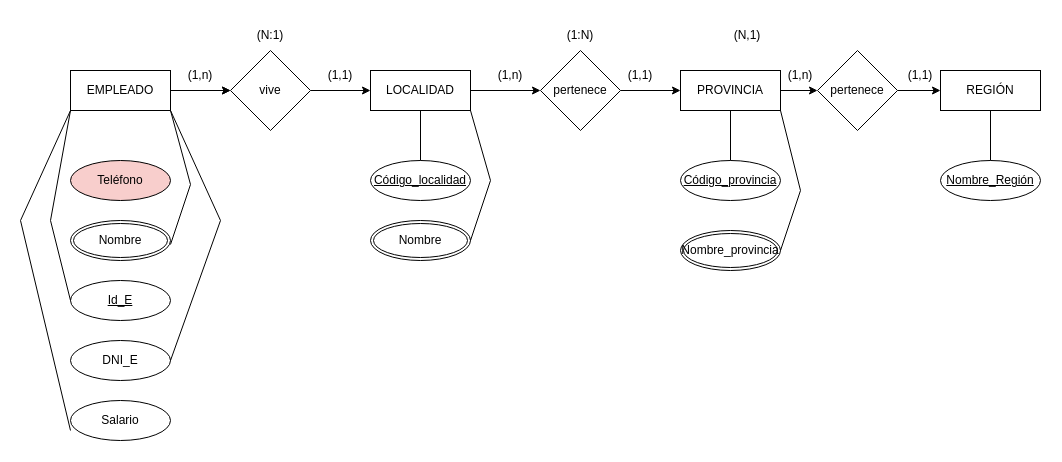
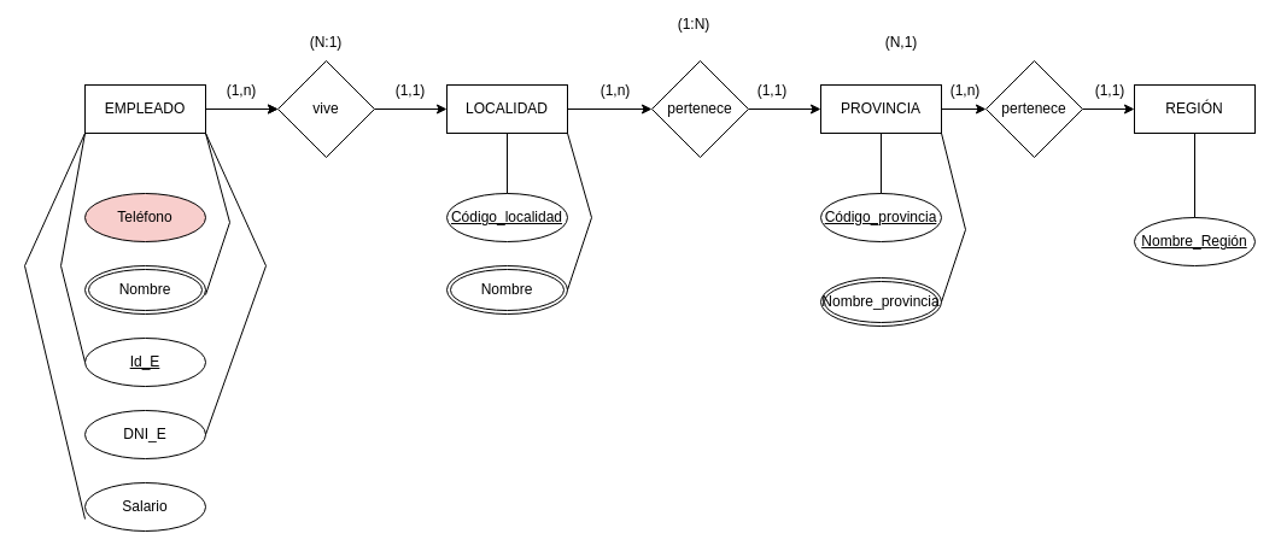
  <mxCell id="0" />
  <mxCell id="1" parent="0" />
  <mxCell id="2" value="REGIÓN" style="whiteSpace=wrap;html=1;align=center;" parent="1" vertex="1"><mxGeometry x="940" y="70" width="100" height="40" as="geometry" /></mxCell>
  <mxCell id="3" value="" style="edgeStyle=orthogonalEdgeStyle;rounded=0;orthogonalLoop=1;jettySize=auto;html=1;" parent="1" source="4" target="15" edge="1"><mxGeometry relative="1" as="geometry" /></mxCell>
  <mxCell id="4" value="PROVINCIA" style="whiteSpace=wrap;html=1;align=center;" parent="1" vertex="1"><mxGeometry x="680" y="70" width="100" height="40" as="geometry" /></mxCell>
  <mxCell id="5" value="" style="edgeStyle=orthogonalEdgeStyle;rounded=0;orthogonalLoop=1;jettySize=auto;html=1;" parent="1" source="6" target="13" edge="1"><mxGeometry relative="1" as="geometry" /></mxCell>
  <mxCell id="6" value="LOCALIDAD" style="whiteSpace=wrap;html=1;align=center;" parent="1" vertex="1"><mxGeometry x="370" y="70" width="100" height="40" as="geometry" /></mxCell>
  <mxCell id="7" value="" style="edgeStyle=orthogonalEdgeStyle;rounded=0;orthogonalLoop=1;jettySize=auto;html=1;" parent="1" source="11" target="6" edge="1"><mxGeometry relative="1" as="geometry" /></mxCell>
  <mxCell id="8" value="" style="edgeStyle=orthogonalEdgeStyle;rounded=0;orthogonalLoop=1;jettySize=auto;html=1;" parent="1" source="9" target="11" edge="1"><mxGeometry relative="1" as="geometry" /></mxCell>
  <mxCell id="9" value="EMPLEADO" style="whiteSpace=wrap;html=1;align=center;" parent="1" vertex="1"><mxGeometry y="70" width="100" height="40" as="geometry" x="70" /></mxCell>
  <mxCell id="10" value="" style="edgeStyle=orthogonalEdgeStyle;rounded=0;orthogonalLoop=1;jettySize=auto;html=1;" parent="1" source="9" target="11" edge="1"><mxGeometry relative="1" as="geometry"><mxPoint x="190" y="90" as="sourcePoint" /><mxPoint x="310" y="90" as="targetPoint" /></mxGeometry></mxCell>
  <mxCell id="11" value="vive" style="rhombus;whiteSpace=wrap;html=1;" parent="1" vertex="1"><mxGeometry x="230" y="50" width="80" height="80" as="geometry" /></mxCell>
  <mxCell id="12" value="" style="edgeStyle=orthogonalEdgeStyle;rounded=0;orthogonalLoop=1;jettySize=auto;html=1;entryX=0;entryY=0.5;entryDx=0;entryDy=0;" parent="1" source="13" target="4" edge="1"><mxGeometry relative="1" as="geometry" /></mxCell>
  <mxCell id="13" value="pertenece" style="rhombus;whiteSpace=wrap;html=1;" parent="1" vertex="1"><mxGeometry x="540" y="50" width="80" height="80" as="geometry" /></mxCell>
  <mxCell id="14" value="" style="edgeStyle=orthogonalEdgeStyle;rounded=0;orthogonalLoop=1;jettySize=auto;html=1;" parent="1" source="15" target="2" edge="1"><mxGeometry relative="1" as="geometry" /></mxCell>
  <mxCell id="15" value="pertenece" style="rhombus;whiteSpace=wrap;html=1;" parent="1" vertex="1"><mxGeometry x="817" y="50" width="80" height="80" as="geometry" /></mxCell>
- <mxCell id="16" value="Nombre_Región" style="ellipse;whiteSpace=wrap;html=1;align=center;fontStyle=4;" parent="1" vertex="1"><mxGeometry x="940" y="160" width="100" height="40" as="geometry" /></mxCell>
+ <mxCell id="16" value="Nombre_Región" style="ellipse;whiteSpace=wrap;html=1;align=center;fontStyle=4;" parent="1" vertex="1"><mxGeometry x="940" y="180" width="100" height="40" as="geometry" /></mxCell>
  <mxCell id="17" value="" style="endArrow=none;html=1;rounded=0;entryX=0.5;entryY=0;entryDx=0;entryDy=0;exitX=0.5;exitY=1;exitDx=0;exitDy=0;" parent="1" source="2" target="16" edge="1"><mxGeometry width="50" height="50" relative="1" as="geometry"><mxPoint x="560" y="230" as="sourcePoint" /><mxPoint x="610" y="180" as="targetPoint" /></mxGeometry></mxCell>
  <mxCell id="18" value="Código_provincia" style="ellipse;whiteSpace=wrap;html=1;align=center;fontStyle=4;" parent="1" vertex="1"><mxGeometry x="680" y="160" width="100" height="40" as="geometry" /></mxCell>
  <mxCell id="19" value="" style="endArrow=none;html=1;rounded=0;entryX=0.5;entryY=0;entryDx=0;entryDy=0;exitX=0.5;exitY=1;exitDx=0;exitDy=0;" parent="1" source="4" target="18" edge="1"><mxGeometry width="50" height="50" relative="1" as="geometry"><mxPoint x="560" y="230" as="sourcePoint" /><mxPoint x="610" y="180" as="targetPoint" /></mxGeometry></mxCell>
  <mxCell id="20" value="Código_localidad" style="ellipse;whiteSpace=wrap;html=1;align=center;fontStyle=4;" parent="1" vertex="1"><mxGeometry x="370" y="160" width="100" height="40" as="geometry" /></mxCell>
  <mxCell id="21" value="" style="endArrow=none;html=1;rounded=0;entryX=0.5;entryY=1;entryDx=0;entryDy=0;exitX=0.5;exitY=0;exitDx=0;exitDy=0;" parent="1" source="20" target="6" edge="1"><mxGeometry width="50" height="50" relative="1" as="geometry"><mxPoint x="740" y="120" as="sourcePoint" /><mxPoint x="740" y="170" as="targetPoint" /></mxGeometry></mxCell>
  <mxCell id="22" value="Nombre" style="ellipse;shape=doubleEllipse;margin=3;whiteSpace=wrap;html=1;align=center;" parent="1" vertex="1"><mxGeometry x="370" y="220" width="100" height="40" as="geometry" /></mxCell>
  <mxCell id="23" value="" style="endArrow=none;html=1;rounded=0;entryX=1;entryY=0.5;entryDx=0;entryDy=0;exitX=1;exitY=1;exitDx=0;exitDy=0;" parent="1" source="6" target="22" edge="1"><mxGeometry width="50" height="50" relative="1" as="geometry"><mxPoint x="750" y="130" as="sourcePoint" /><mxPoint x="750" y="180" as="targetPoint" /><Array as="points"><mxPoint x="490" y="180" /></Array></mxGeometry></mxCell>
  <mxCell id="24" value="Nombre_provincia" style="ellipse;shape=doubleEllipse;margin=3;whiteSpace=wrap;html=1;align=center;" parent="1" vertex="1"><mxGeometry x="680" y="230" width="100" height="40" as="geometry" /></mxCell>
  <mxCell id="25" value="" style="endArrow=none;html=1;rounded=0;entryX=1;entryY=0.5;entryDx=0;entryDy=0;exitX=1;exitY=1;exitDx=0;exitDy=0;" parent="1" source="4" edge="1"><mxGeometry width="50" height="50" relative="1" as="geometry"><mxPoint x="780" y="120" as="sourcePoint" /><mxPoint x="780" y="250" as="targetPoint" /><Array as="points"><mxPoint x="800" y="190" /></Array></mxGeometry></mxCell>
  <mxCell id="26" value="Teléfono" style="ellipse;whiteSpace=wrap;html=1;align=center;fillColor=#f8cecc;" parent="1" vertex="1"><mxGeometry y="160" width="100" height="40" as="geometry" x="70" /></mxCell>
  <mxCell id="27" value="Nombre" style="ellipse;shape=doubleEllipse;margin=3;whiteSpace=wrap;html=1;align=center;" parent="1" vertex="1"><mxGeometry y="220" width="100" height="40" as="geometry" x="70" /></mxCell>
  <mxCell id="28" value="" style="endArrow=none;html=1;rounded=0;entryX=1;entryY=0.5;entryDx=0;entryDy=0;" parent="1" edge="1"><mxGeometry width="50" height="50" relative="1" as="geometry"><mxPoint x="170" y="110" as="sourcePoint" /><mxPoint x="170" y="244" as="targetPoint" /><Array as="points"><mxPoint x="190" y="184" /></Array></mxGeometry></mxCell>
  <mxCell id="29" value="Id_E" style="ellipse;whiteSpace=wrap;html=1;align=center;fontStyle=4;" parent="1" vertex="1"><mxGeometry y="280" width="100" height="40" as="geometry" x="70" /></mxCell>
  <mxCell id="30" value="DNI_E" style="ellipse;whiteSpace=wrap;html=1;align=center;" parent="1" vertex="1"><mxGeometry y="340" width="100" height="40" as="geometry" x="70" /></mxCell>
  <mxCell id="31" value="" style="endArrow=none;html=1;rounded=0;entryX=0;entryY=0.5;entryDx=0;entryDy=0;exitX=0;exitY=1;exitDx=0;exitDy=0;" parent="1" source="9" target="29" edge="1"><mxGeometry width="50" height="50" relative="1" as="geometry"><mxPoint x="510" y="150" as="sourcePoint" /><mxPoint x="510" y="280" as="targetPoint" /><Array as="points"><mxPoint x="50" y="220" /></Array></mxGeometry></mxCell>
  <mxCell id="32" value="" style="endArrow=none;html=1;rounded=0;entryX=1;entryY=0.5;entryDx=0;entryDy=0;" parent="1" target="30" edge="1"><mxGeometry width="50" height="50" relative="1" as="geometry"><mxPoint x="170" y="110" as="sourcePoint" /><mxPoint x="520" y="290" as="targetPoint" /><Array as="points"><mxPoint x="220" y="220" /></Array></mxGeometry></mxCell>
  <mxCell id="33" value="(1,1)" style="text;html=1;strokeColor=none;fillColor=none;align=center;verticalAlign=middle;whiteSpace=wrap;rounded=0;" parent="1" vertex="1"><mxGeometry x="300" y="60" width="80" height="30" as="geometry" /></mxCell>
  <mxCell id="34" value="(1,n)" style="text;html=1;strokeColor=none;fillColor=none;align=center;verticalAlign=middle;whiteSpace=wrap;rounded=0;" parent="1" vertex="1"><mxGeometry x="160" y="60" width="80" height="30" as="geometry" /></mxCell>
  <mxCell id="35" value="(N:1)" style="text;html=1;strokeColor=none;fillColor=none;align=center;verticalAlign=middle;whiteSpace=wrap;rounded=0;" parent="1" vertex="1"><mxGeometry x="230" y="20" width="80" height="30" as="geometry" /></mxCell>
  <mxCell id="36" value="(1,n)" style="text;html=1;strokeColor=none;fillColor=none;align=center;verticalAlign=middle;whiteSpace=wrap;rounded=0;" parent="1" vertex="1"><mxGeometry x="480" y="60" width="60" height="30" as="geometry" /></mxCell>
  <mxCell id="37" value="(1,1)" style="text;html=1;strokeColor=none;fillColor=none;align=center;verticalAlign=middle;whiteSpace=wrap;rounded=0;" parent="1" vertex="1"><mxGeometry x="610" y="60" width="60" height="30" as="geometry" /></mxCell>
- <mxCell id="38" value="(1:N)" style="text;html=1;strokeColor=none;fillColor=none;align=center;verticalAlign=middle;whiteSpace=wrap;rounded=0;" parent="1" vertex="1"><mxGeometry x="540" y="20" width="80" height="30" as="geometry" /></mxCell>
+ <mxCell id="38" value="(1:N)" style="text;html=1;strokeColor=none;fillColor=none;align=center;verticalAlign=middle;whiteSpace=wrap;rounded=0;" parent="1" vertex="1"><mxGeometry x="535" y="5" width="80" height="30" as="geometry" /></mxCell>
  <mxCell id="39" value="(N,1)" style="text;html=1;strokeColor=none;fillColor=none;align=center;verticalAlign=middle;whiteSpace=wrap;rounded=0;" parent="1" vertex="1"><mxGeometry x="707" y="20" width="80" height="30" as="geometry" /></mxCell>
  <mxCell id="40" value="(1,n)" style="text;html=1;strokeColor=none;fillColor=none;align=center;verticalAlign=middle;whiteSpace=wrap;rounded=0;" parent="1" vertex="1"><mxGeometry x="760" y="60" width="80" height="30" as="geometry" /></mxCell>
  <mxCell id="41" value="(1,1)" style="text;html=1;strokeColor=none;fillColor=none;align=center;verticalAlign=middle;whiteSpace=wrap;rounded=0;" parent="1" vertex="1"><mxGeometry x="880" y="60" width="80" height="30" as="geometry" /></mxCell>
  <mxCell id="42" value="Salario" style="ellipse;whiteSpace=wrap;html=1;align=center;" vertex="1" parent="1"><mxGeometry y="400" width="100" height="40" as="geometry" x="70" /></mxCell>
  <mxCell id="43" value="" style="endArrow=none;html=1;rounded=0;entryX=0;entryY=0.5;entryDx=0;entryDy=0;exitX=0;exitY=1;exitDx=0;exitDy=0;" edge="1" parent="1" source="9"><mxGeometry width="50" height="50" relative="1" as="geometry"><mxPoint y="240" as="sourcePoint" x="70" /><mxPoint y="430" as="targetPoint" x="70" /><Array as="points"><mxPoint x="20" y="220" /></Array></mxGeometry></mxCell>
